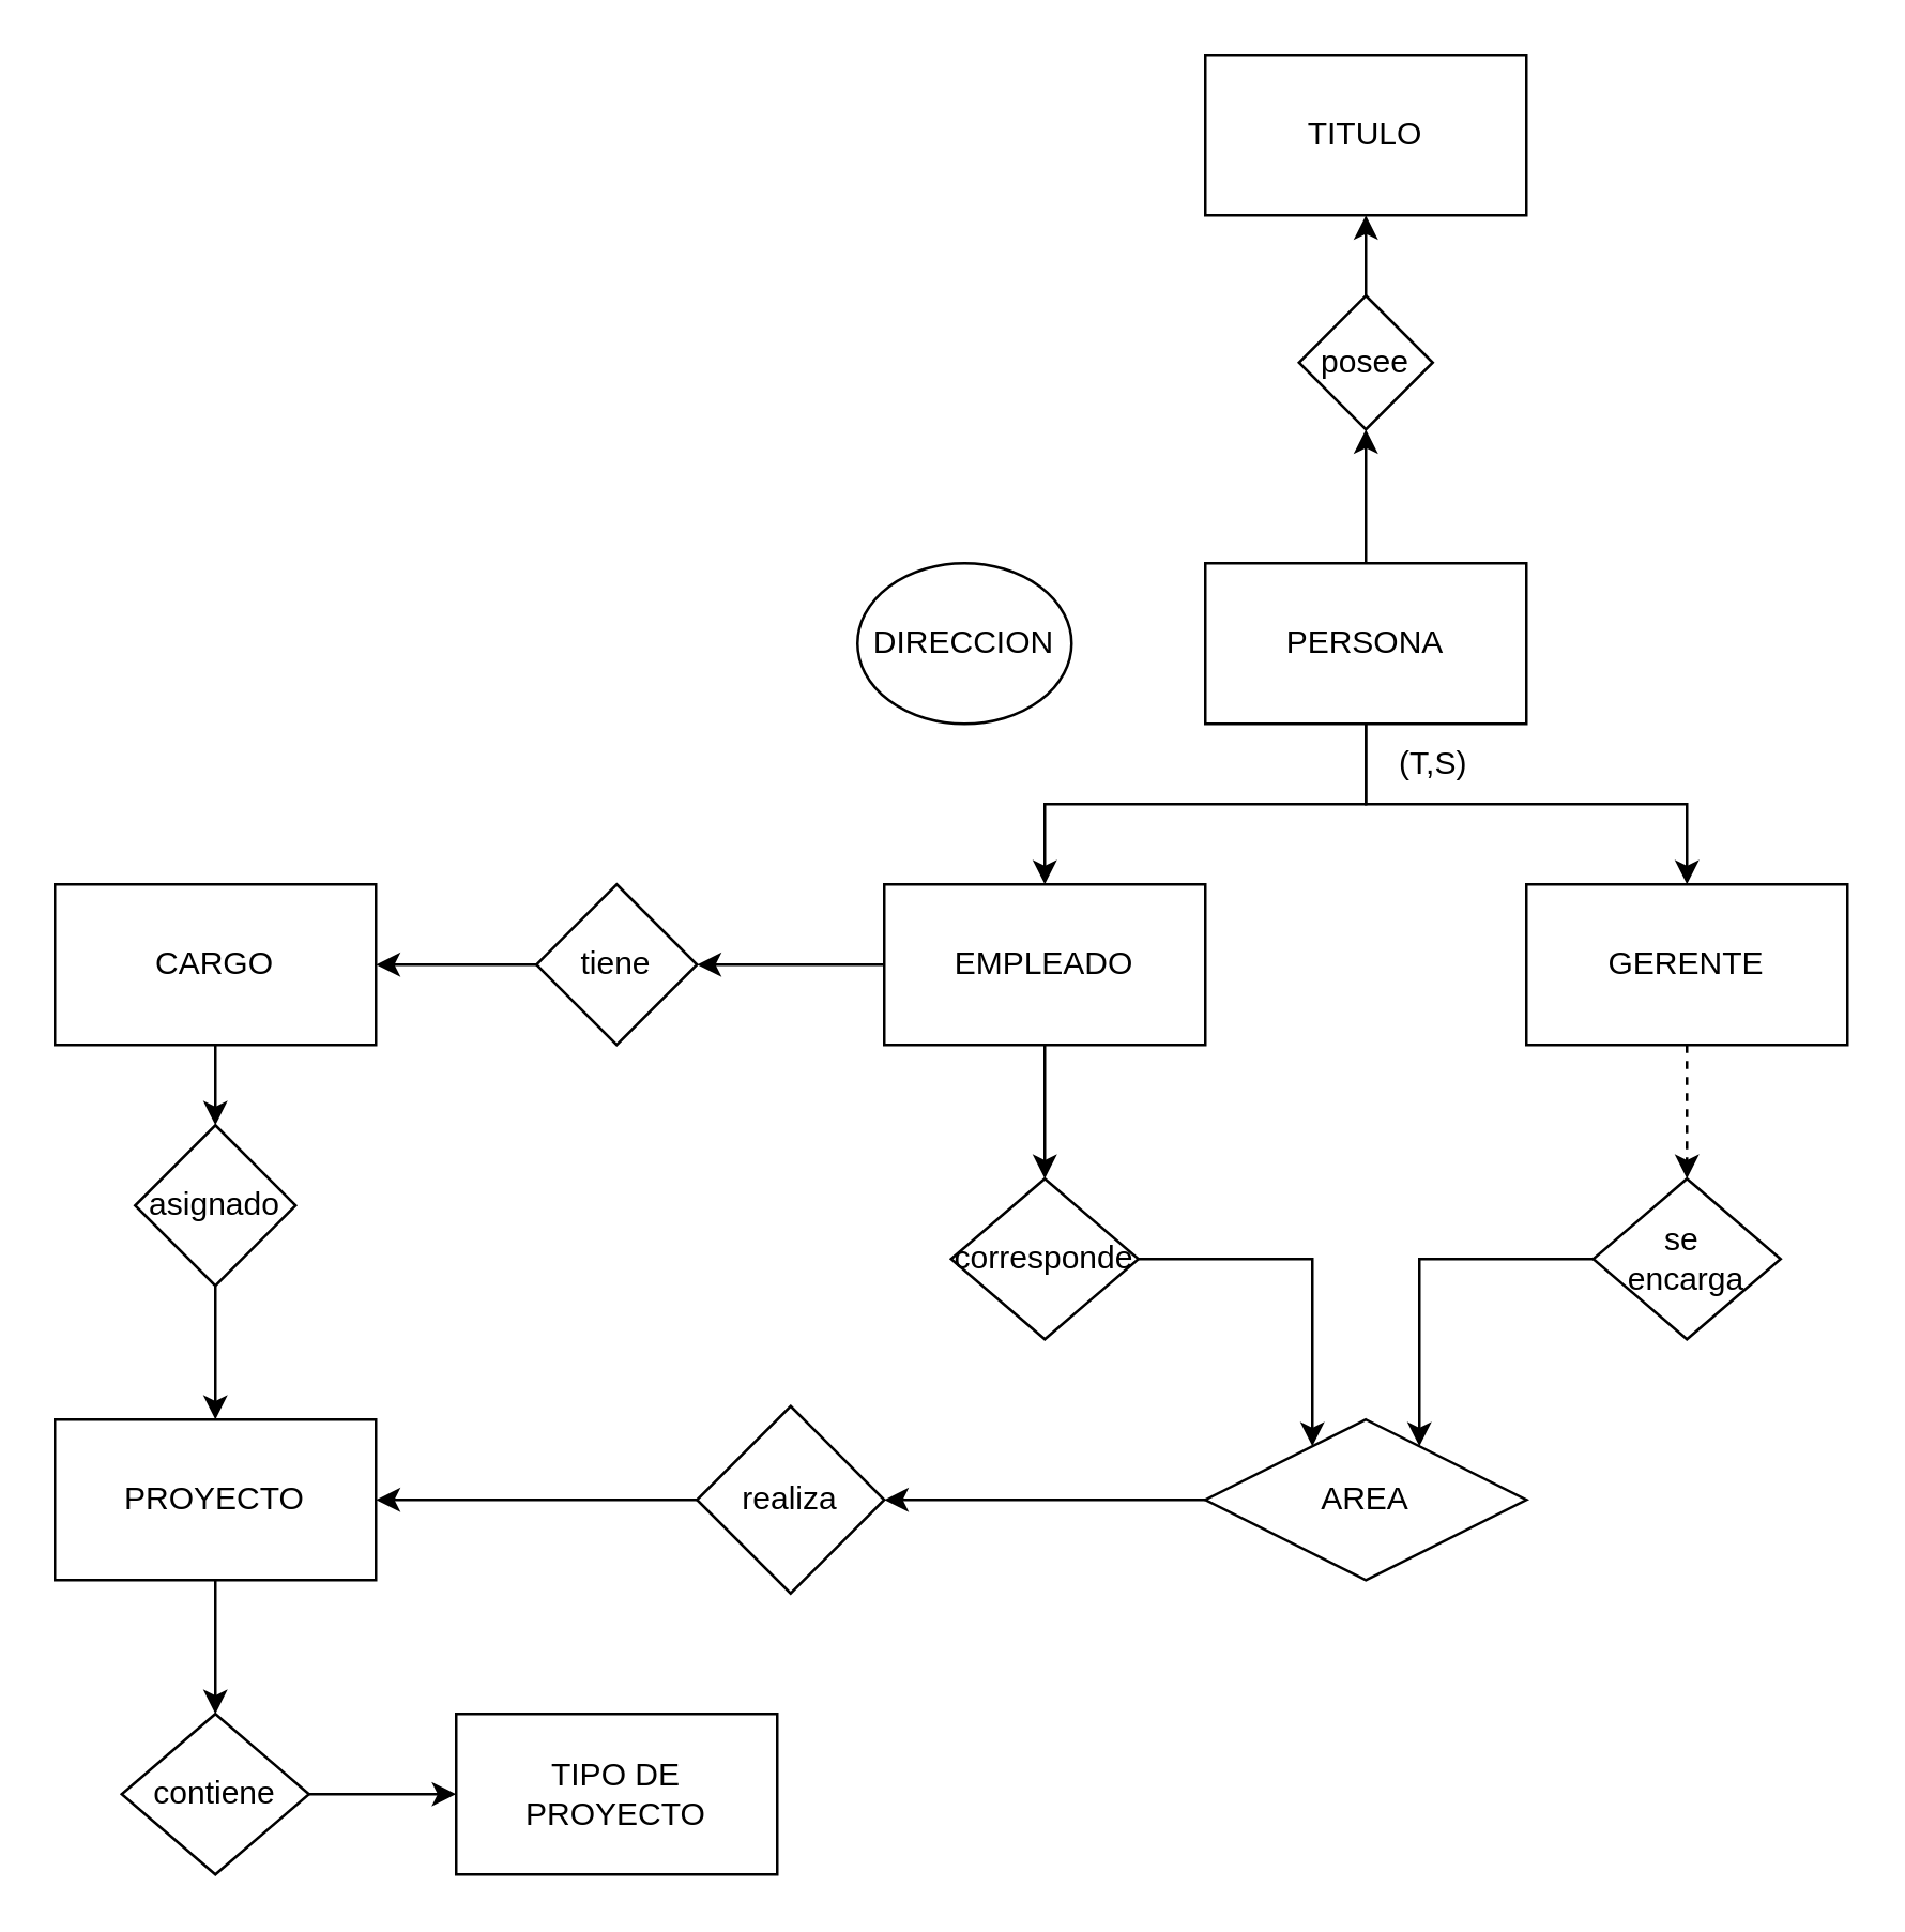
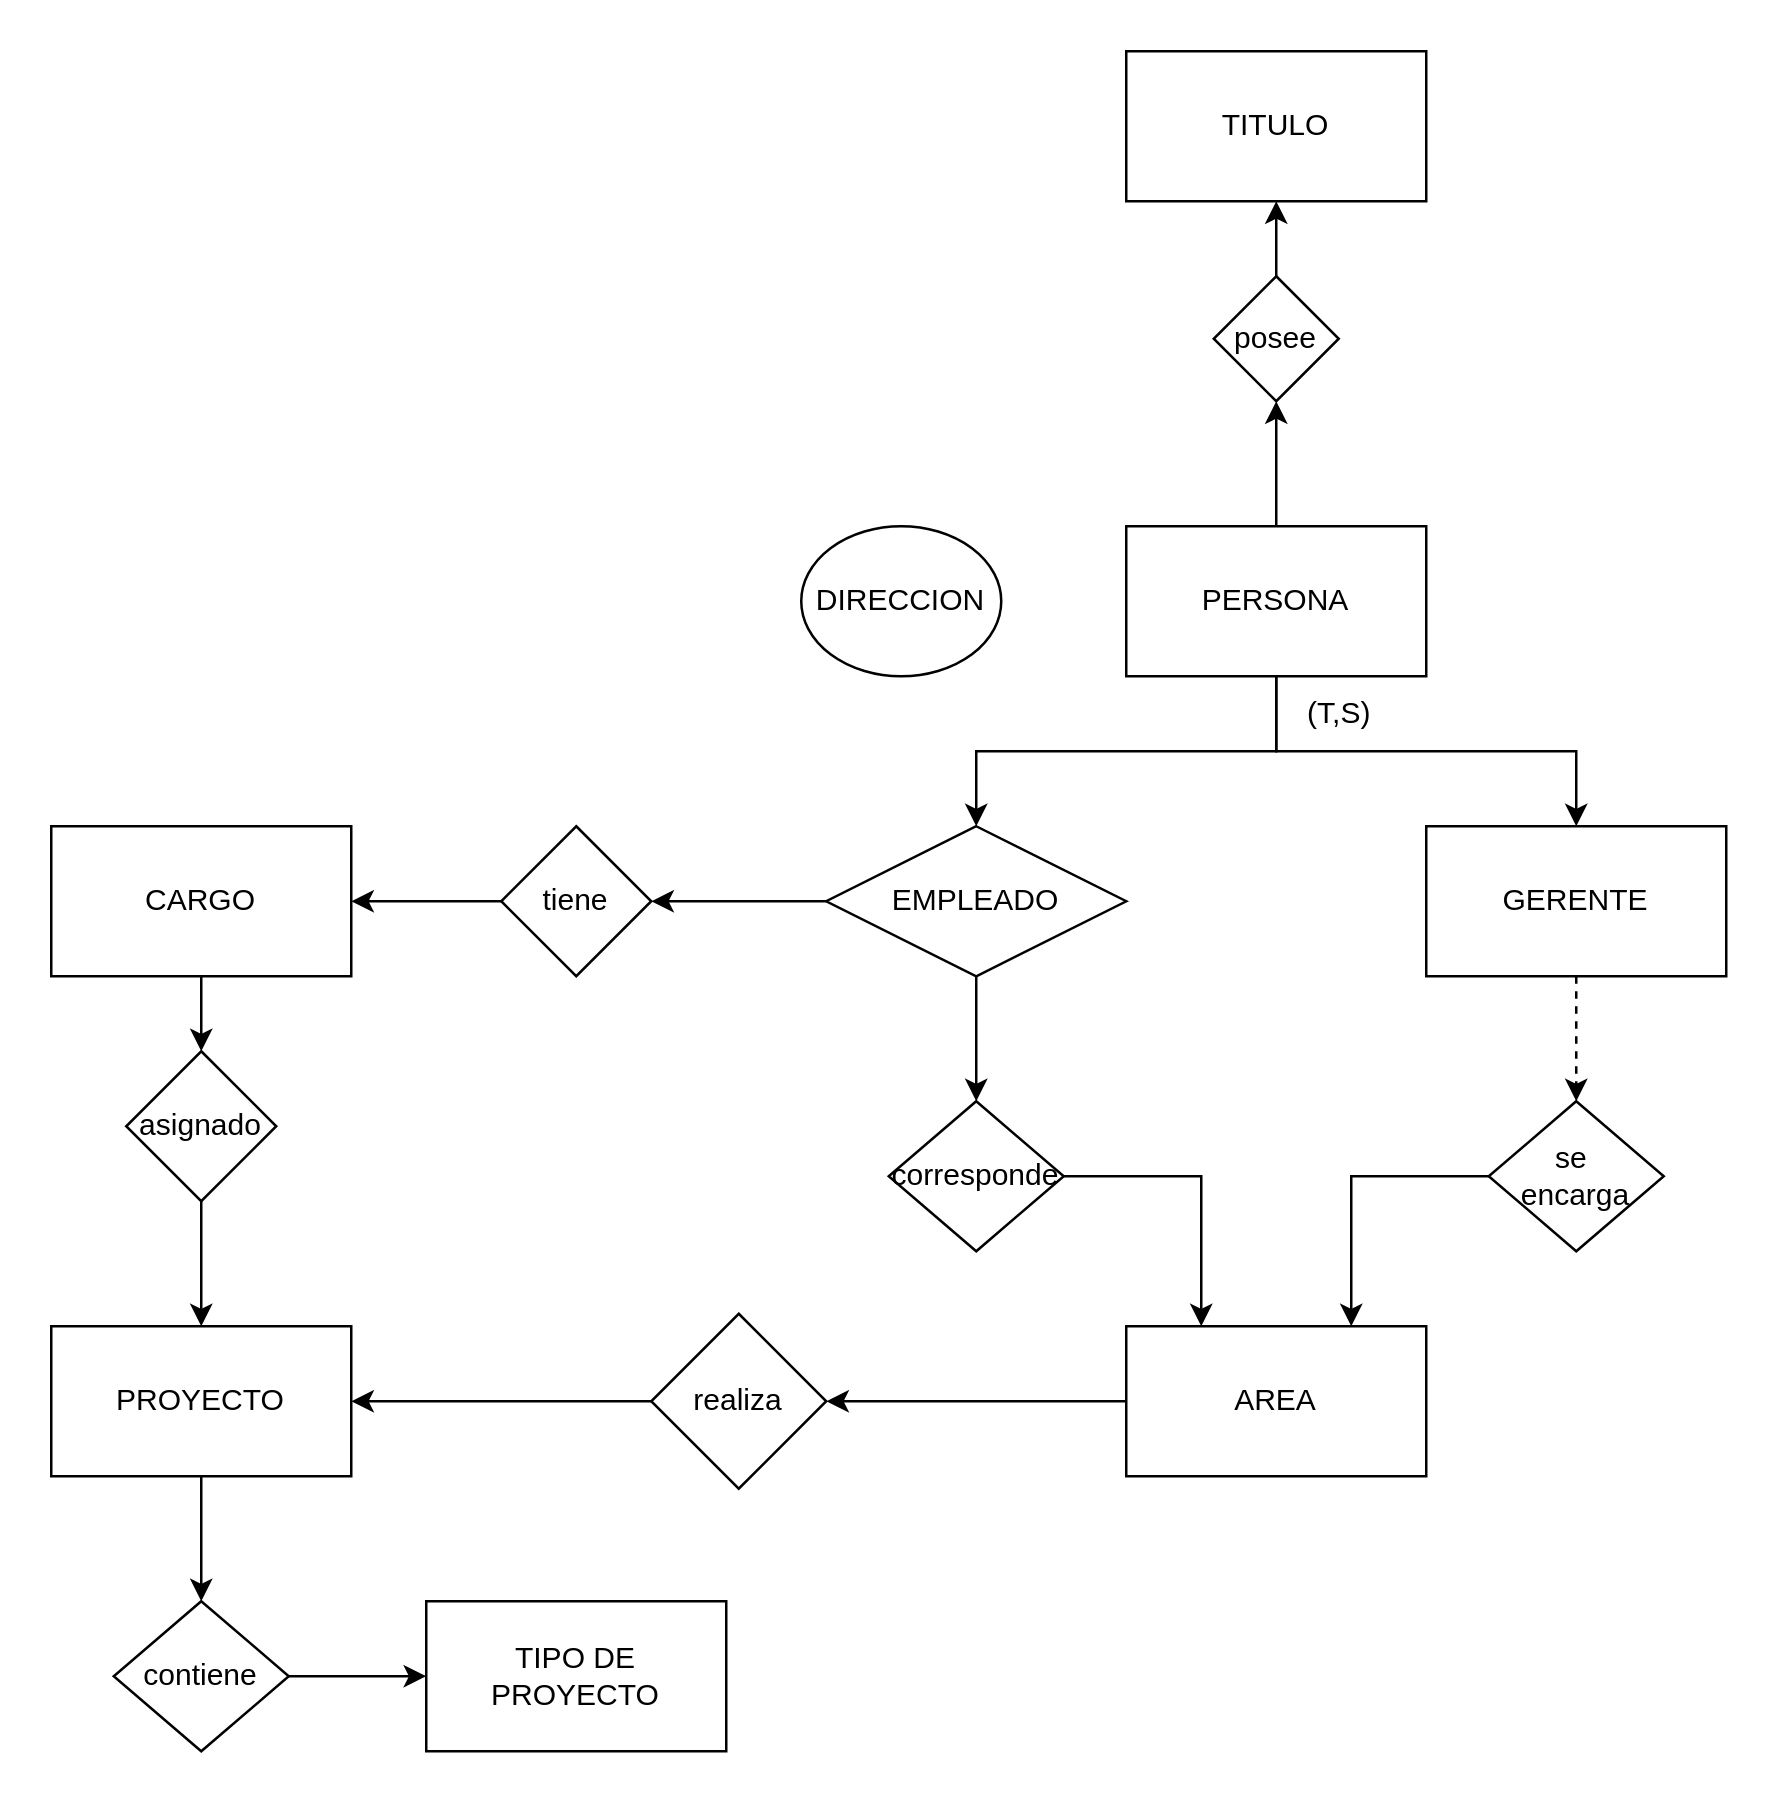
  <mxCell id="0" />
  <mxCell id="1" parent="0" />
  <mxCell id="2" value="" style="edgeStyle=orthogonalEdgeStyle;rounded=0;orthogonalLoop=1;jettySize=auto;html=1;" edge="1" parent="1" source="3" target="30"><mxGeometry relative="1" as="geometry" /></mxCell>
- <mxCell id="3" value="AREA" style="rhombus;whiteSpace=wrap;html=1;" vertex="1" parent="1"><mxGeometry x="450" y="530" width="120" height="60" as="geometry" /></mxCell>
+ <mxCell id="3" value="AREA" style="whiteSpace=wrap;html=1;" vertex="1" parent="1"><mxGeometry x="450" y="530" width="120" height="60" as="geometry" /></mxCell>
  <mxCell id="4" value="" style="edgeStyle=orthogonalEdgeStyle;rounded=0;orthogonalLoop=1;jettySize=auto;html=1;" edge="1" parent="1" source="6" target="15"><mxGeometry relative="1" as="geometry" /></mxCell>
  <mxCell id="5" value="" style="edgeStyle=orthogonalEdgeStyle;rounded=0;orthogonalLoop=1;jettySize=auto;html=1;" edge="1" parent="1" source="6" target="23"><mxGeometry relative="1" as="geometry" /></mxCell>
- <mxCell id="6" value="EMPLEADO" style="whiteSpace=wrap;html=1;" vertex="1" parent="1"><mxGeometry x="330" y="330" width="120" height="60" as="geometry" /></mxCell>
+ <mxCell id="6" value="EMPLEADO" style="rhombus;whiteSpace=wrap;html=1;" vertex="1" parent="1"><mxGeometry x="330" y="330" width="120" height="60" as="geometry" /></mxCell>
  <mxCell id="7" value="" style="edgeStyle=orthogonalEdgeStyle;rounded=0;orthogonalLoop=1;jettySize=auto;html=1;dashed=1;" edge="1" parent="1" source="8" target="17"><mxGeometry relative="1" as="geometry" /></mxCell>
  <mxCell id="8" value="GERENTE" style="whiteSpace=wrap;html=1;" vertex="1" parent="1"><mxGeometry x="570" y="330" width="120" height="60" as="geometry" /></mxCell>
  <mxCell id="9" style="edgeStyle=orthogonalEdgeStyle;rounded=0;orthogonalLoop=1;jettySize=auto;html=1;entryX=0.5;entryY=0;entryDx=0;entryDy=0;" edge="1" parent="1" source="12" target="6"><mxGeometry relative="1" as="geometry" /></mxCell>
  <mxCell id="10" style="edgeStyle=orthogonalEdgeStyle;rounded=0;orthogonalLoop=1;jettySize=auto;html=1;" edge="1" parent="1" source="12" target="8"><mxGeometry relative="1" as="geometry" /></mxCell>
  <mxCell id="11" value="" style="edgeStyle=orthogonalEdgeStyle;rounded=0;orthogonalLoop=1;jettySize=auto;html=1;" edge="1" parent="1" source="12" target="34"><mxGeometry relative="1" as="geometry" /></mxCell>
  <mxCell id="12" value="PERSONA" style="whiteSpace=wrap;html=1;" vertex="1" parent="1"><mxGeometry x="450" y="210" width="120" height="60" as="geometry" /></mxCell>
  <mxCell id="13" value="(T,S)" style="text;html=1;align=center;verticalAlign=middle;resizable=0;points=[];autosize=1;strokeColor=none;fillColor=none;" vertex="1" parent="1"><mxGeometry x="510" y="270" width="50" height="30" as="geometry" /></mxCell>
  <mxCell id="14" style="edgeStyle=orthogonalEdgeStyle;rounded=0;orthogonalLoop=1;jettySize=auto;html=1;entryX=0.25;entryY=0;entryDx=0;entryDy=0;" edge="1" parent="1" source="15" target="3"><mxGeometry relative="1" as="geometry" /></mxCell>
  <mxCell id="15" value="corresponde" style="rhombus;whiteSpace=wrap;html=1;" vertex="1" parent="1"><mxGeometry x="355" y="440" width="70" height="60" as="geometry" /></mxCell>
  <mxCell id="16" style="edgeStyle=orthogonalEdgeStyle;rounded=0;orthogonalLoop=1;jettySize=auto;html=1;entryX=0.75;entryY=0;entryDx=0;entryDy=0;" edge="1" parent="1" source="17" target="3"><mxGeometry relative="1" as="geometry" /></mxCell>
  <mxCell id="17" value="se&amp;nbsp;&lt;div&gt;encarga&lt;/div&gt;" style="rhombus;whiteSpace=wrap;html=1;" vertex="1" parent="1"><mxGeometry x="595" y="440" width="70" height="60" as="geometry" /></mxCell>
  <mxCell id="18" value="" style="edgeStyle=orthogonalEdgeStyle;rounded=0;orthogonalLoop=1;jettySize=auto;html=1;" edge="1" parent="1" source="19" target="27"><mxGeometry relative="1" as="geometry" /></mxCell>
  <mxCell id="19" value="PROYECTO" style="whiteSpace=wrap;html=1;" vertex="1" parent="1"><mxGeometry x="20" y="530" width="120" height="60" as="geometry" /></mxCell>
  <mxCell id="20" value="" style="edgeStyle=orthogonalEdgeStyle;rounded=0;orthogonalLoop=1;jettySize=auto;html=1;" edge="1" parent="1" source="21" target="25"><mxGeometry relative="1" as="geometry" /></mxCell>
  <mxCell id="21" value="CARGO" style="whiteSpace=wrap;html=1;" vertex="1" parent="1"><mxGeometry x="20" y="330" width="120" height="60" as="geometry" /></mxCell>
  <mxCell id="22" value="" style="edgeStyle=orthogonalEdgeStyle;rounded=0;orthogonalLoop=1;jettySize=auto;html=1;" edge="1" parent="1" source="23" target="21"><mxGeometry relative="1" as="geometry" /></mxCell>
  <mxCell id="23" value="tiene" style="rhombus;whiteSpace=wrap;html=1;" vertex="1" parent="1"><mxGeometry x="200" y="330" width="60" height="60" as="geometry" /></mxCell>
  <mxCell id="24" value="" style="edgeStyle=orthogonalEdgeStyle;rounded=0;orthogonalLoop=1;jettySize=auto;html=1;" edge="1" parent="1" source="25" target="19"><mxGeometry relative="1" as="geometry" /></mxCell>
  <mxCell id="25" value="asignado" style="rhombus;whiteSpace=wrap;html=1;" vertex="1" parent="1"><mxGeometry x="50" y="420" width="60" height="60" as="geometry" /></mxCell>
  <mxCell id="26" value="" style="edgeStyle=orthogonalEdgeStyle;rounded=0;orthogonalLoop=1;jettySize=auto;html=1;" edge="1" parent="1" source="27" target="28"><mxGeometry relative="1" as="geometry" /></mxCell>
  <mxCell id="27" value="contiene" style="rhombus;whiteSpace=wrap;html=1;" vertex="1" parent="1"><mxGeometry x="45" y="640" width="70" height="60" as="geometry" /></mxCell>
  <mxCell id="28" value="TIPO DE PROYECTO" style="whiteSpace=wrap;html=1;" vertex="1" parent="1"><mxGeometry x="170" y="640" width="120" height="60" as="geometry" /></mxCell>
  <mxCell id="29" style="edgeStyle=orthogonalEdgeStyle;rounded=0;orthogonalLoop=1;jettySize=auto;html=1;entryX=1;entryY=0.5;entryDx=0;entryDy=0;" edge="1" parent="1" source="30" target="19"><mxGeometry relative="1" as="geometry" /></mxCell>
  <mxCell id="30" value="realiza" style="rhombus;whiteSpace=wrap;html=1;" vertex="1" parent="1"><mxGeometry x="260" y="525" width="70" height="70" as="geometry" /></mxCell>
  <mxCell id="31" value="DIRECCION" style="ellipse;whiteSpace=wrap;html=1;" vertex="1" parent="1"><mxGeometry x="320" y="210" width="80" height="60" as="geometry" /></mxCell>
  <mxCell id="32" value="TITULO" style="whiteSpace=wrap;html=1;" vertex="1" parent="1"><mxGeometry x="450" width="120" height="60" as="geometry" y="20" /></mxCell>
  <mxCell id="33" value="" style="edgeStyle=orthogonalEdgeStyle;rounded=0;orthogonalLoop=1;jettySize=auto;html=1;" edge="1" parent="1" source="34" target="32"><mxGeometry relative="1" as="geometry" /></mxCell>
  <mxCell id="34" value="posee" style="rhombus;whiteSpace=wrap;html=1;" vertex="1" parent="1"><mxGeometry x="485" y="110" width="50" height="50" as="geometry" /></mxCell>
